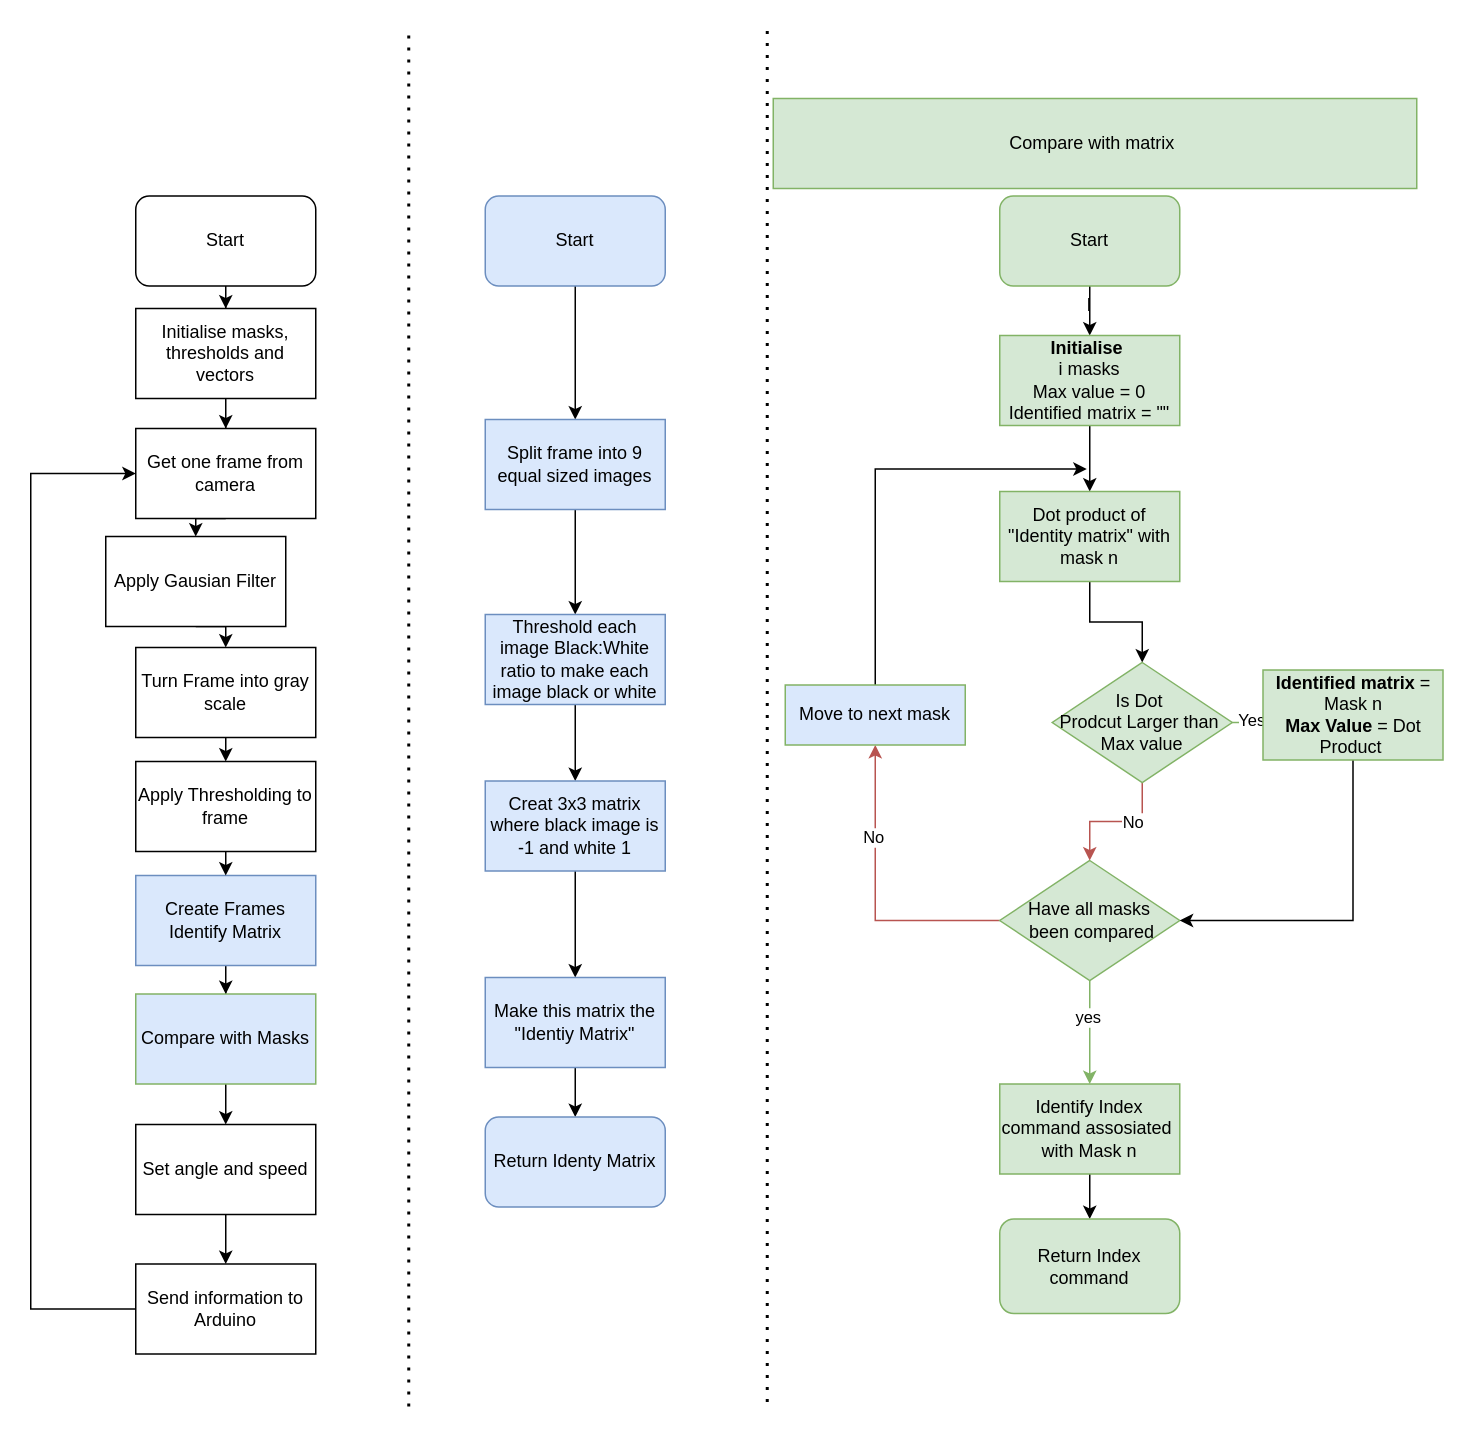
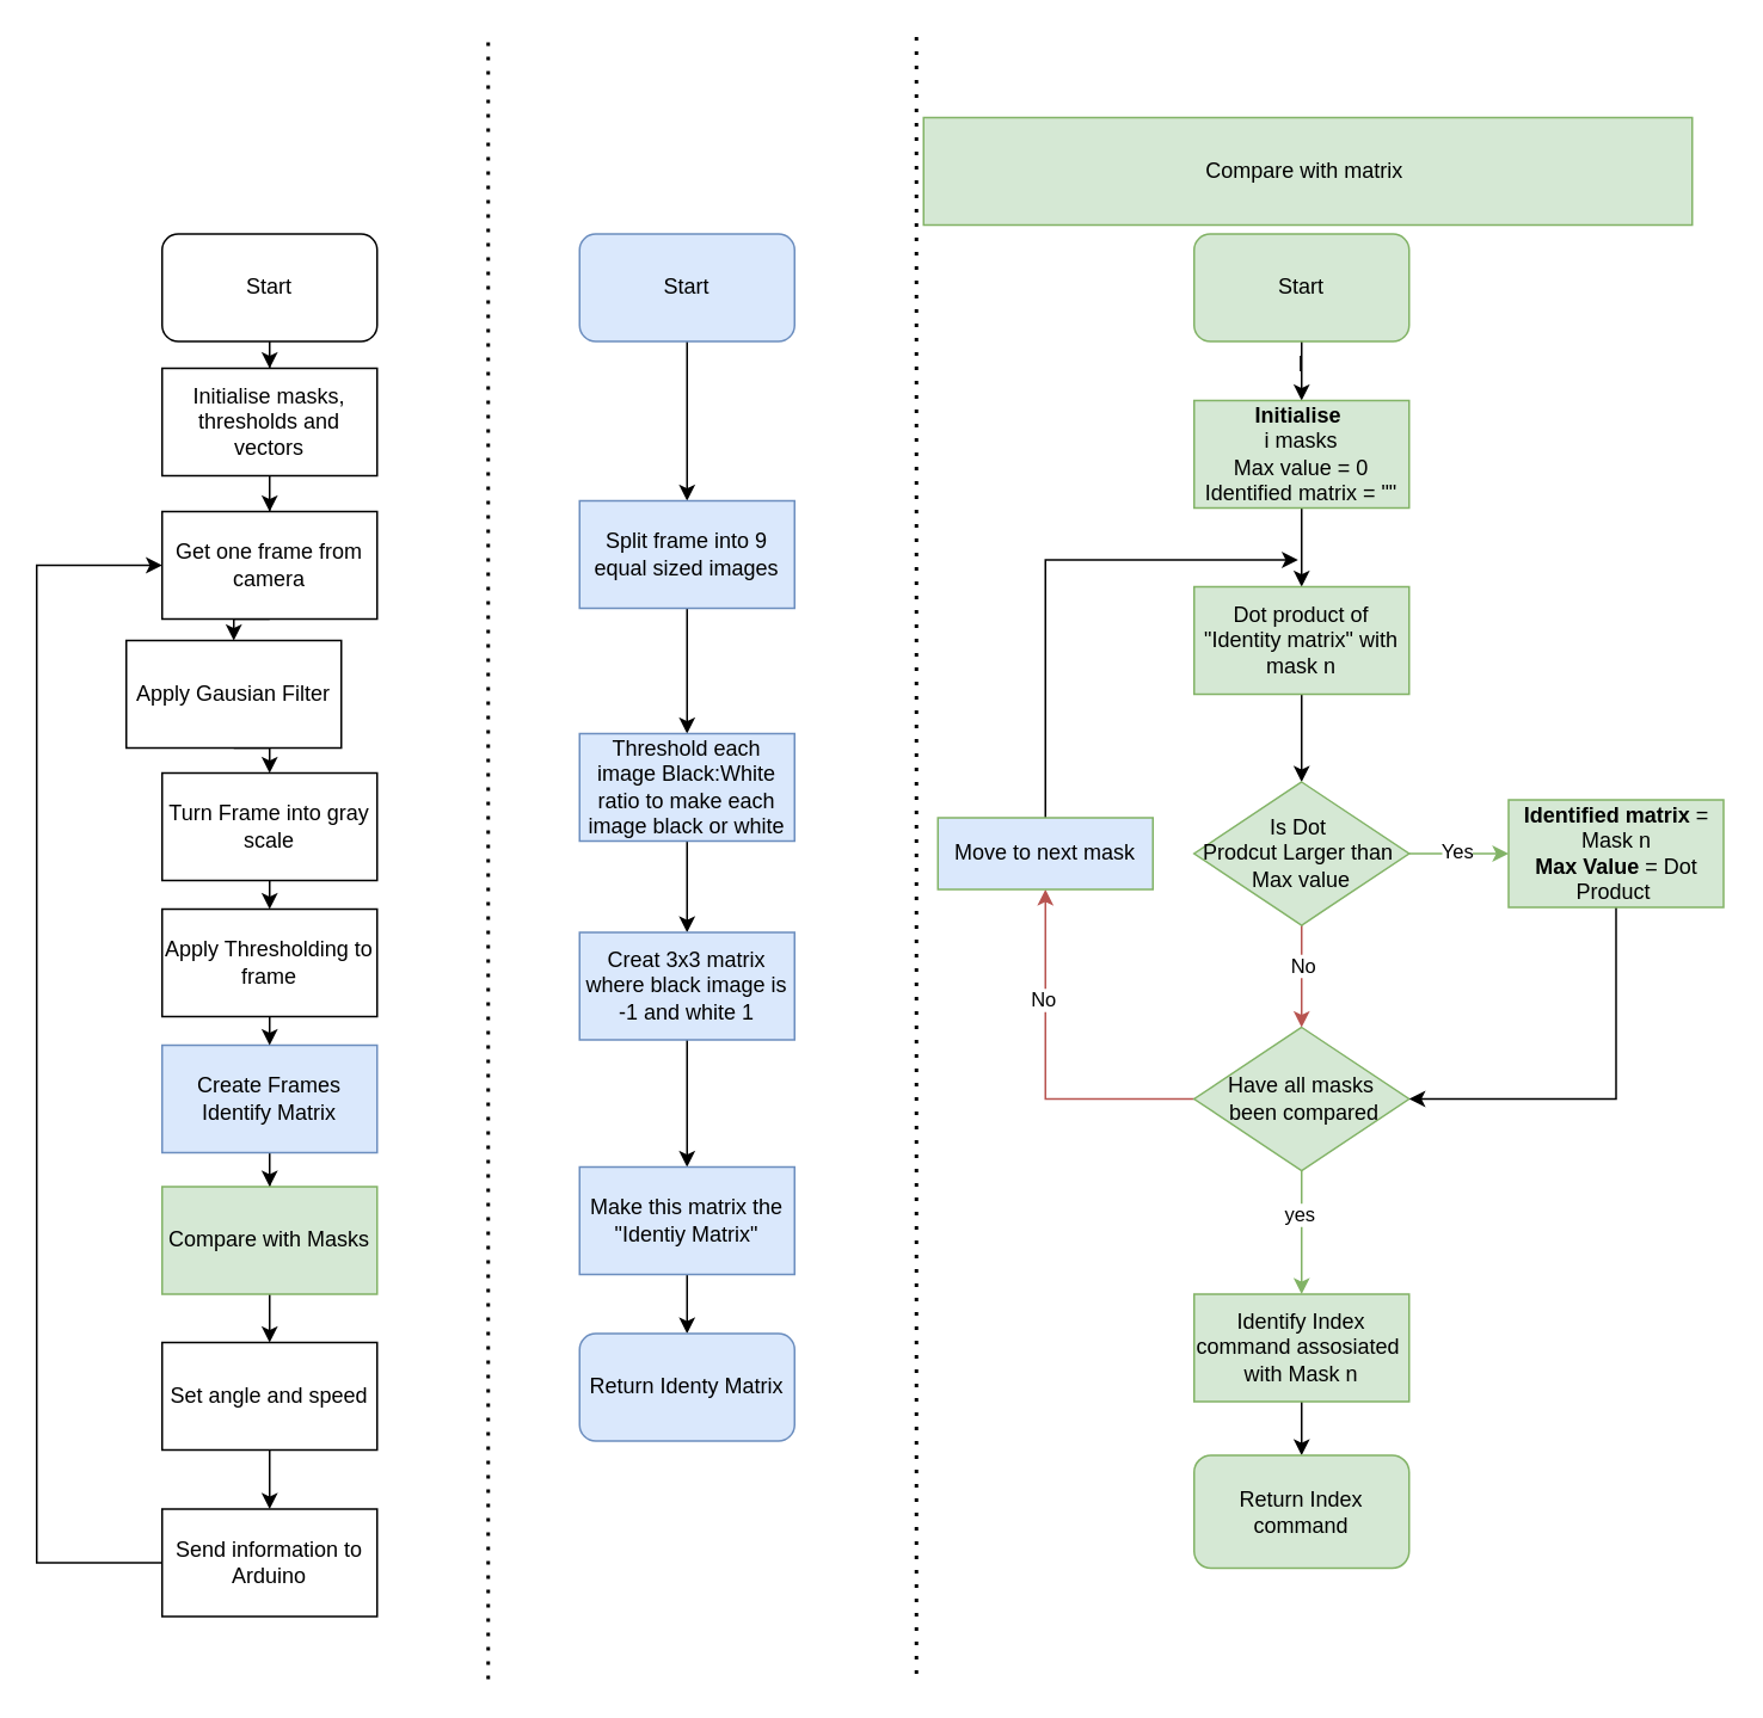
  <mxCell id="0" />
  <mxCell id="1" parent="0" />
  <mxCell id="2" style="edgeStyle=orthogonalEdgeStyle;rounded=0;orthogonalLoop=1;jettySize=auto;html=1;" parent="1" source="3" target="5" edge="1"><mxGeometry relative="1" as="geometry" /></mxCell>
  <mxCell id="3" value="Start" style="rounded=1;whiteSpace=wrap;html=1;" parent="1" vertex="1"><mxGeometry x="90" y="130" width="120" height="60" as="geometry" /></mxCell>
  <mxCell id="4" style="edgeStyle=orthogonalEdgeStyle;rounded=0;orthogonalLoop=1;jettySize=auto;html=1;entryX=0.5;entryY=0;entryDx=0;entryDy=0;" parent="1" source="5" target="7" edge="1"><mxGeometry relative="1" as="geometry" /></mxCell>
  <mxCell id="5" value="Initialise masks, thresholds and vectors" style="rounded=0;whiteSpace=wrap;html=1;" parent="1" vertex="1"><mxGeometry x="90" y="205" width="120" height="60" as="geometry" /></mxCell>
  <mxCell id="6" style="edgeStyle=orthogonalEdgeStyle;rounded=0;orthogonalLoop=1;jettySize=auto;html=1;exitX=0.5;exitY=1;exitDx=0;exitDy=0;entryX=0.5;entryY=0;entryDx=0;entryDy=0;" parent="1" source="7" target="36" edge="1"><mxGeometry relative="1" as="geometry" /></mxCell>
  <mxCell id="7" value="Get one frame from camera" style="rounded=0;whiteSpace=wrap;html=1;" parent="1" vertex="1"><mxGeometry x="90" y="285" width="120" height="60" as="geometry" /></mxCell>
  <mxCell id="8" style="edgeStyle=orthogonalEdgeStyle;rounded=0;orthogonalLoop=1;jettySize=auto;html=1;" parent="1" source="9" target="11" edge="1"><mxGeometry relative="1" as="geometry"><mxPoint x="132" y="756" as="targetPoint" /></mxGeometry></mxCell>
  <mxCell id="9" value="Create Frames Identify Matrix" style="rounded=0;whiteSpace=wrap;html=1;fillColor=#dae8fc;strokeColor=#6c8ebf;" parent="1" vertex="1"><mxGeometry x="90" y="583" width="120" height="60" as="geometry" /></mxCell>
  <mxCell id="10" style="edgeStyle=orthogonalEdgeStyle;rounded=0;orthogonalLoop=1;jettySize=auto;html=1;entryX=0.5;entryY=0;entryDx=0;entryDy=0;" parent="1" source="11" target="13" edge="1"><mxGeometry relative="1" as="geometry"><mxPoint x="132" y="836" as="targetPoint" /></mxGeometry></mxCell>
- <mxCell id="11" value="Compare with Masks" style="rounded=0;whiteSpace=wrap;html=1;fillColor=#dae8fc;strokeColor=#82b366;" parent="1" vertex="1"><mxGeometry x="90" y="662" width="120" height="60" as="geometry" /></mxCell>
+ <mxCell id="11" value="Compare with Masks" style="rounded=0;whiteSpace=wrap;html=1;fillColor=#d5e8d4;strokeColor=#82b366;" parent="1" vertex="1"><mxGeometry x="90" y="662" width="120" height="60" as="geometry" /></mxCell>
  <mxCell id="12" style="edgeStyle=orthogonalEdgeStyle;rounded=0;orthogonalLoop=1;jettySize=auto;html=1;entryX=0.5;entryY=0;entryDx=0;entryDy=0;" parent="1" source="13" target="15" edge="1"><mxGeometry relative="1" as="geometry"><mxPoint x="132" y="926" as="targetPoint" /></mxGeometry></mxCell>
  <mxCell id="13" value="Set angle and speed" style="rounded=0;whiteSpace=wrap;html=1;" parent="1" vertex="1"><mxGeometry x="90" y="749" width="120" height="60" as="geometry" /></mxCell>
  <mxCell id="14" style="edgeStyle=orthogonalEdgeStyle;rounded=0;orthogonalLoop=1;jettySize=auto;html=1;entryX=0;entryY=0.5;entryDx=0;entryDy=0;exitX=0;exitY=0.5;exitDx=0;exitDy=0;" parent="1" source="15" target="7" edge="1"><mxGeometry relative="1" as="geometry"><Array as="points"><mxPoint x="20" y="872" /><mxPoint x="20" y="315" /></Array></mxGeometry></mxCell>
  <mxCell id="15" value="Send information to Arduino" style="rounded=0;whiteSpace=wrap;html=1;" parent="1" vertex="1"><mxGeometry x="90" y="842" width="120" height="60" as="geometry" /></mxCell>
  <mxCell id="16" style="edgeStyle=orthogonalEdgeStyle;rounded=0;orthogonalLoop=1;jettySize=auto;html=1;exitX=0.5;exitY=1;exitDx=0;exitDy=0;entryX=0.5;entryY=0;entryDx=0;entryDy=0;" parent="1" source="17" target="42" edge="1"><mxGeometry relative="1" as="geometry" /></mxCell>
  <mxCell id="17" value="Start" style="rounded=1;whiteSpace=wrap;html=1;fillColor=#dae8fc;strokeColor=#6c8ebf;" parent="1" vertex="1"><mxGeometry x="323" y="130" width="120" height="60" as="geometry" /></mxCell>
  <mxCell id="18" style="edgeStyle=orthogonalEdgeStyle;rounded=0;orthogonalLoop=1;jettySize=auto;html=1;entryX=0.5;entryY=0;entryDx=0;entryDy=0;" parent="1" source="19" target="21" edge="1"><mxGeometry relative="1" as="geometry" /></mxCell>
  <mxCell id="19" value="Start" style="rounded=1;whiteSpace=wrap;html=1;fillColor=#d5e8d4;strokeColor=#82b366;" parent="1" vertex="1"><mxGeometry x="666" y="130" width="120" height="60" as="geometry" /></mxCell>
  <mxCell id="20" style="edgeStyle=orthogonalEdgeStyle;rounded=0;orthogonalLoop=1;jettySize=auto;html=1;entryX=0.5;entryY=0;entryDx=0;entryDy=0;" parent="1" source="21" target="28" edge="1"><mxGeometry relative="1" as="geometry" /></mxCell>
  <mxCell id="21" value="I&lt;div&gt;&lt;br&gt;&lt;/div&gt;&lt;div&gt;&lt;b&gt;Initialise&amp;nbsp;&lt;/b&gt;&lt;div&gt;i masks&lt;div&gt;Max value = 0&lt;/div&gt;&lt;div&gt;Identified matrix = &quot;&quot;&lt;/div&gt;&lt;div&gt;&lt;br&gt;&lt;/div&gt;&lt;div&gt;&lt;br&gt;&lt;/div&gt;&lt;/div&gt;&lt;/div&gt;" style="rounded=0;whiteSpace=wrap;html=1;fillColor=#d5e8d4;strokeColor=#82b366;" parent="1" vertex="1"><mxGeometry x="666" y="223" width="120" height="60" as="geometry" /></mxCell>
  <mxCell id="22" style="edgeStyle=orthogonalEdgeStyle;rounded=0;orthogonalLoop=1;jettySize=auto;html=1;entryX=0.5;entryY=1;entryDx=0;entryDy=0;fillColor=#f8cecc;strokeColor=#b85450;" parent="1" source="26" target="30" edge="1"><mxGeometry relative="1" as="geometry" /></mxCell>
  <mxCell id="23" value="No" style="edgeLabel;html=1;align=center;verticalAlign=middle;resizable=0;points=[];" parent="22" vertex="1" connectable="0"><mxGeometry x="0.391" y="2" relative="1" as="geometry"><mxPoint as="offset" /></mxGeometry></mxCell>
  <mxCell id="24" style="edgeStyle=orthogonalEdgeStyle;rounded=0;orthogonalLoop=1;jettySize=auto;html=1;exitX=0.5;exitY=1;exitDx=0;exitDy=0;fillColor=#d5e8d4;strokeColor=#82b366;entryX=0.5;entryY=0;entryDx=0;entryDy=0;" parent="1" source="26" target="32" edge="1"><mxGeometry relative="1" as="geometry"><mxPoint x="726" y="701" as="targetPoint" /></mxGeometry></mxCell>
  <mxCell id="25" value="yes" style="edgeLabel;html=1;align=center;verticalAlign=middle;resizable=0;points=[];" parent="24" vertex="1" connectable="0"><mxGeometry x="-0.299" y="-2" relative="1" as="geometry"><mxPoint as="offset" /></mxGeometry></mxCell>
  <mxCell id="26" value="Have all masks&lt;div&gt;&amp;nbsp;been compared&lt;/div&gt;" style="rhombus;whiteSpace=wrap;html=1;fillColor=#d5e8d4;strokeColor=#82b366;" parent="1" vertex="1"><mxGeometry x="666" y="573" width="120" height="80" as="geometry" /></mxCell>
  <mxCell id="27" style="edgeStyle=orthogonalEdgeStyle;rounded=0;orthogonalLoop=1;jettySize=auto;html=1;entryX=0.5;entryY=0;entryDx=0;entryDy=0;" parent="1" source="28" target="55" edge="1"><mxGeometry relative="1" as="geometry"><mxPoint x="726" y="434" as="targetPoint" /></mxGeometry></mxCell>
  <mxCell id="28" value="Dot product of &quot;Identity matrix&quot; with mask n" style="rounded=0;whiteSpace=wrap;html=1;fillColor=#d5e8d4;strokeColor=#82b366;" parent="1" vertex="1"><mxGeometry x="666" y="327" width="120" height="60" as="geometry" /></mxCell>
  <mxCell id="29" style="edgeStyle=orthogonalEdgeStyle;rounded=0;orthogonalLoop=1;jettySize=auto;html=1;exitX=0.5;exitY=0;exitDx=0;exitDy=0;" parent="1" source="30" edge="1"><mxGeometry relative="1" as="geometry"><mxPoint x="724" y="312" as="targetPoint" /><Array as="points"><mxPoint x="583" y="312" /></Array></mxGeometry></mxCell>
  <mxCell id="30" value="Move to next mask" style="rounded=0;whiteSpace=wrap;html=1;fillColor=#dae8fc;strokeColor=#82b366;" parent="1" vertex="1"><mxGeometry x="523" y="456" width="120" height="40" as="geometry" /></mxCell>
  <mxCell id="31" style="edgeStyle=orthogonalEdgeStyle;rounded=0;orthogonalLoop=1;jettySize=auto;html=1;" parent="1" source="32" target="33" edge="1"><mxGeometry relative="1" as="geometry" /></mxCell>
  <mxCell id="32" value="Identify Index command assosiated&amp;nbsp;&lt;div&gt;with Mask n&lt;/div&gt;" style="rounded=0;whiteSpace=wrap;html=1;fillColor=#d5e8d4;strokeColor=#82b366;" parent="1" vertex="1"><mxGeometry x="666" y="722" width="120" height="60" as="geometry" /></mxCell>
  <mxCell id="33" value="Return Index command" style="rounded=1;whiteSpace=wrap;html=1;fillColor=#d5e8d4;strokeColor=#82b366;" parent="1" vertex="1"><mxGeometry x="666" y="812" width="120" height="63" as="geometry" /></mxCell>
  <mxCell id="34" value="Compare with matrix&amp;nbsp;" style="rounded=0;whiteSpace=wrap;html=1;fillColor=#d5e8d4;strokeColor=#82b366;" parent="1" vertex="1"><mxGeometry x="515" y="65" width="429" height="60" as="geometry" /></mxCell>
  <mxCell id="35" style="edgeStyle=orthogonalEdgeStyle;rounded=0;orthogonalLoop=1;jettySize=auto;html=1;exitX=0.5;exitY=1;exitDx=0;exitDy=0;entryX=0.5;entryY=0;entryDx=0;entryDy=0;" parent="1" source="36" target="38" edge="1"><mxGeometry relative="1" as="geometry" /></mxCell>
  <mxCell id="36" value="Apply Gausian Filter" style="rounded=0;whiteSpace=wrap;html=1;" parent="1" vertex="1"><mxGeometry x="70" y="357" width="120" height="60" as="geometry" /></mxCell>
  <mxCell id="37" style="edgeStyle=orthogonalEdgeStyle;rounded=0;orthogonalLoop=1;jettySize=auto;html=1;exitX=0.5;exitY=1;exitDx=0;exitDy=0;entryX=0.5;entryY=0;entryDx=0;entryDy=0;" parent="1" source="38" target="40" edge="1"><mxGeometry relative="1" as="geometry" /></mxCell>
  <mxCell id="38" value="Turn Frame into gray scale" style="rounded=0;whiteSpace=wrap;html=1;" parent="1" vertex="1"><mxGeometry x="90" y="431" width="120" height="60" as="geometry" /></mxCell>
  <mxCell id="39" style="edgeStyle=orthogonalEdgeStyle;rounded=0;orthogonalLoop=1;jettySize=auto;html=1;exitX=0.5;exitY=1;exitDx=0;exitDy=0;entryX=0.5;entryY=0;entryDx=0;entryDy=0;" parent="1" source="40" target="9" edge="1"><mxGeometry relative="1" as="geometry" /></mxCell>
  <mxCell id="40" value="Apply Thresholding to frame" style="rounded=0;whiteSpace=wrap;html=1;" parent="1" vertex="1"><mxGeometry x="90" y="507" width="120" height="60" as="geometry" /></mxCell>
  <mxCell id="41" style="edgeStyle=orthogonalEdgeStyle;rounded=0;orthogonalLoop=1;jettySize=auto;html=1;exitX=0.5;exitY=1;exitDx=0;exitDy=0;entryX=0.5;entryY=0;entryDx=0;entryDy=0;" parent="1" source="42" target="44" edge="1"><mxGeometry relative="1" as="geometry"><mxPoint x="383" y="428" as="targetPoint" /></mxGeometry></mxCell>
  <mxCell id="42" value="Split frame into 9 equal sized images" style="rounded=0;whiteSpace=wrap;html=1;fillColor=#dae8fc;strokeColor=#6c8ebf;" parent="1" vertex="1"><mxGeometry x="323" y="279" width="120" height="60" as="geometry" /></mxCell>
  <mxCell id="43" value="" style="edgeStyle=orthogonalEdgeStyle;rounded=0;orthogonalLoop=1;jettySize=auto;html=1;" parent="1" source="44" target="46" edge="1"><mxGeometry relative="1" as="geometry" /></mxCell>
  <mxCell id="44" value="Threshold each image Black:White ratio to make each image black or white" style="rounded=0;whiteSpace=wrap;html=1;fillColor=#dae8fc;strokeColor=#6c8ebf;" parent="1" vertex="1"><mxGeometry x="323" y="409" width="120" height="60" as="geometry" /></mxCell>
  <mxCell id="45" style="edgeStyle=orthogonalEdgeStyle;rounded=0;orthogonalLoop=1;jettySize=auto;html=1;" parent="1" source="46" target="48" edge="1"><mxGeometry relative="1" as="geometry"><mxPoint x="383" y="700" as="targetPoint" /></mxGeometry></mxCell>
  <mxCell id="46" value="Creat 3x3 matrix where black image is -1 and white 1" style="whiteSpace=wrap;html=1;fillColor=#dae8fc;strokeColor=#6c8ebf;rounded=0;" parent="1" vertex="1"><mxGeometry x="323" y="520" width="120" height="60" as="geometry" /></mxCell>
  <mxCell id="47" style="edgeStyle=orthogonalEdgeStyle;rounded=0;orthogonalLoop=1;jettySize=auto;html=1;entryX=0.5;entryY=0;entryDx=0;entryDy=0;" parent="1" source="48" target="58" edge="1"><mxGeometry relative="1" as="geometry" /></mxCell>
  <mxCell id="48" value="Make this matrix the &quot;Identiy Matrix&quot;" style="whiteSpace=wrap;html=1;fillColor=#dae8fc;strokeColor=#6c8ebf;rounded=0;" parent="1" vertex="1"><mxGeometry x="323" y="651" width="120" height="60" as="geometry" /></mxCell>
  <mxCell id="49" value="" style="endArrow=none;dashed=1;html=1;dashPattern=1 3;strokeWidth=2;rounded=0;entryX=0.25;entryY=0;entryDx=0;entryDy=0;" parent="1" edge="1"><mxGeometry width="50" height="50" relative="1" as="geometry"><mxPoint x="272" y="937" as="sourcePoint" /><mxPoint x="272" y="23" as="targetPoint" /></mxGeometry></mxCell>
  <mxCell id="50" value="" style="endArrow=none;dashed=1;html=1;dashPattern=1 3;strokeWidth=2;rounded=0;entryX=0.25;entryY=0;entryDx=0;entryDy=0;" parent="1" edge="1"><mxGeometry width="50" height="50" relative="1" as="geometry"><mxPoint x="511" y="934" as="sourcePoint" /><mxPoint x="511" y="20" as="targetPoint" /></mxGeometry></mxCell>
  <mxCell id="51" style="edgeStyle=orthogonalEdgeStyle;rounded=0;orthogonalLoop=1;jettySize=auto;html=1;fillColor=#f8cecc;strokeColor=#b85450;entryX=0.5;entryY=0;entryDx=0;entryDy=0;" parent="1" source="55" target="26" edge="1"><mxGeometry relative="1" as="geometry"><mxPoint x="726" y="568" as="targetPoint" /></mxGeometry></mxCell>
  <mxCell id="52" value="No" style="edgeLabel;html=1;align=center;verticalAlign=middle;resizable=0;points=[];" parent="51" vertex="1" connectable="0"><mxGeometry x="-0.238" relative="1" as="geometry"><mxPoint as="offset" /></mxGeometry></mxCell>
  <mxCell id="53" style="edgeStyle=orthogonalEdgeStyle;rounded=0;orthogonalLoop=1;jettySize=auto;html=1;fillColor=#d5e8d4;strokeColor=#82b366;" parent="1" source="55" target="57" edge="1"><mxGeometry relative="1" as="geometry"><mxPoint x="842.5" y="476" as="targetPoint" /></mxGeometry></mxCell>
  <mxCell id="54" value="Yes" style="edgeLabel;html=1;align=center;verticalAlign=middle;resizable=0;points=[];" parent="53" vertex="1" connectable="0"><mxGeometry x="-0.117" y="-3" relative="1" as="geometry"><mxPoint x="1" y="-5" as="offset" /></mxGeometry></mxCell>
- <mxCell id="55" value="Is&amp;nbsp;&lt;span style=&quot;background-color: initial;&quot;&gt;Dot&amp;nbsp;&lt;/span&gt;&lt;div&gt;&lt;span style=&quot;background-color: initial;&quot;&gt;Prodcut&amp;nbsp;&lt;/span&gt;&lt;span style=&quot;background-color: initial;&quot;&gt;Larger than&amp;nbsp;&lt;/span&gt;&lt;/div&gt;&lt;div&gt;&lt;span style=&quot;background-color: initial;&quot;&gt;Max value&lt;/span&gt;&lt;/div&gt;" style="rhombus;whiteSpace=wrap;html=1;fillColor=#d5e8d4;strokeColor=#82b366;" parent="1" vertex="1"><mxGeometry x="701" y="441" width="120" height="80" as="geometry" /></mxCell>
+ <mxCell id="55" value="Is&amp;nbsp;&lt;span style=&quot;background-color: initial;&quot;&gt;Dot&amp;nbsp;&lt;/span&gt;&lt;div&gt;&lt;span style=&quot;background-color: initial;&quot;&gt;Prodcut&amp;nbsp;&lt;/span&gt;&lt;span style=&quot;background-color: initial;&quot;&gt;Larger than&amp;nbsp;&lt;/span&gt;&lt;/div&gt;&lt;div&gt;&lt;span style=&quot;background-color: initial;&quot;&gt;Max value&lt;/span&gt;&lt;/div&gt;" style="rhombus;whiteSpace=wrap;html=1;fillColor=#d5e8d4;strokeColor=#82b366;" parent="1" vertex="1"><mxGeometry x="666" y="436" width="120" height="80" as="geometry" /></mxCell>
  <mxCell id="56" style="edgeStyle=orthogonalEdgeStyle;rounded=0;orthogonalLoop=1;jettySize=auto;html=1;entryX=1;entryY=0.5;entryDx=0;entryDy=0;exitX=0.5;exitY=1;exitDx=0;exitDy=0;" parent="1" source="57" target="26" edge="1"><mxGeometry relative="1" as="geometry" /></mxCell>
  <mxCell id="57" value="&lt;b&gt;Identified matrix&lt;/b&gt; = Mask n&lt;div&gt;&lt;b&gt;Max Value&lt;/b&gt; =&amp;nbsp;&lt;span style=&quot;background-color: initial;&quot;&gt;Dot Product&amp;nbsp;&lt;/span&gt;&lt;/div&gt;" style="rounded=0;whiteSpace=wrap;html=1;fillColor=#d5e8d4;strokeColor=#82b366;" parent="1" vertex="1"><mxGeometry x="841.5" y="446" width="120" height="60" as="geometry" /></mxCell>
  <mxCell id="58" value="Return Identy Matrix" style="rounded=1;whiteSpace=wrap;html=1;fillColor=#dae8fc;strokeColor=#6c8ebf;" parent="1" vertex="1"><mxGeometry x="323" y="744" width="120" height="60" as="geometry" /></mxCell>
